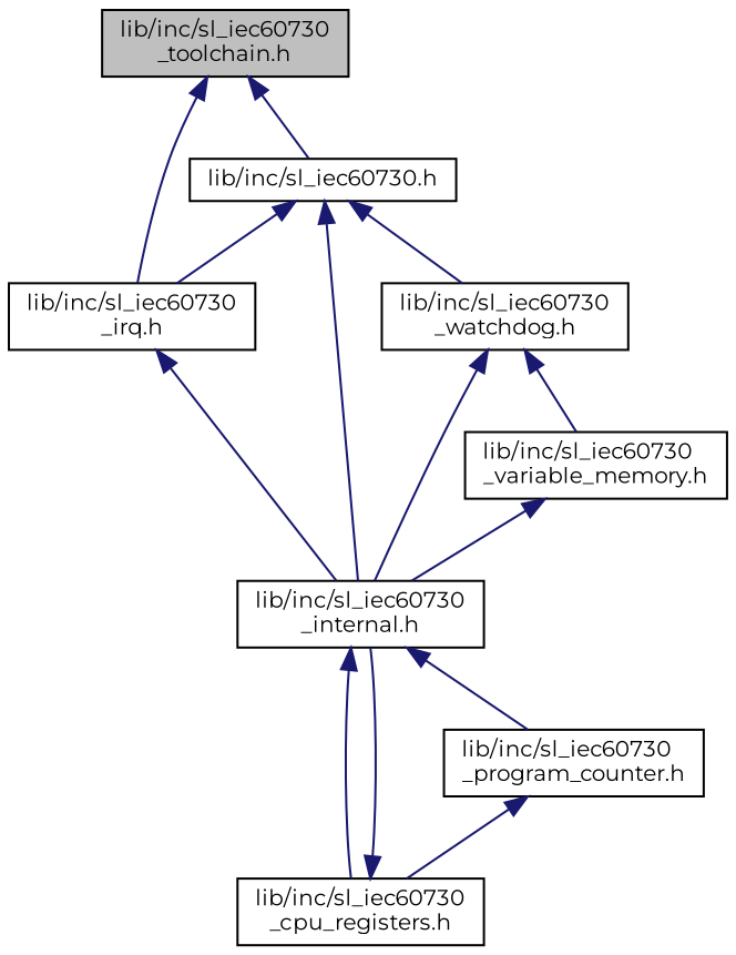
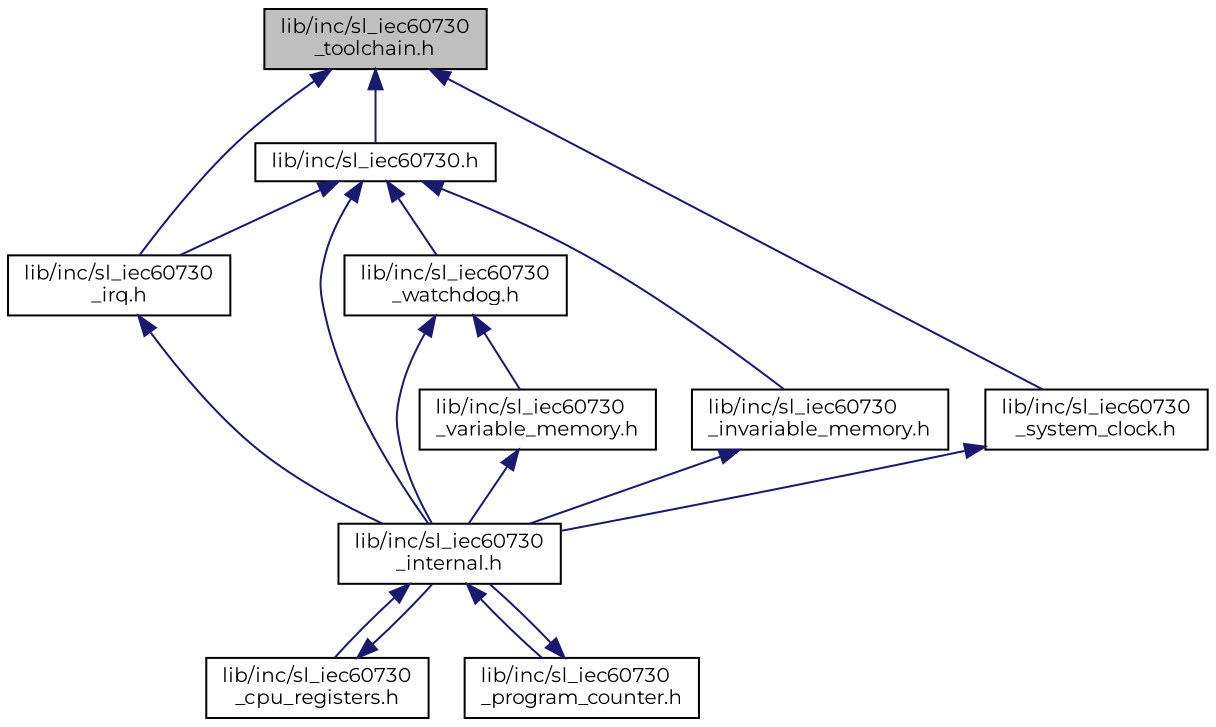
  digraph {
    fontname=Montserrat
    node [color=black fillcolor=white fontname=Montserrat fontsize=10 shape=record style=filled]
    edge [color=midnightblue dir=back fontname=Montserrat fontsize=10 labelfontname=Helvetica labelfontsize=10 style=solid]
    n1 [fillcolor=grey75 fontcolor=black height=0.2 label="lib/inc/sl_iec60730\l_toolchain.h" width=0.4]
    n2 [height=0.2 label="lib/inc/sl_iec60730.h" width=0.4]
    n3 [height=0.2 label="lib/inc/sl_iec60730\l_irq.h" width=0.4]
+   n4 [height=0.2 label="lib/inc/sl_iec60730\l_system_clock.h" width=0.4]
    n5 [height=0.2 label="lib/inc/sl_iec60730\l_internal.h" width=0.4]
    n6 [height=0.2 label="lib/inc/sl_iec60730\l_watchdog.h" width=0.4]
+   n7 [height=0.2 label="lib/inc/sl_iec60730\l_invariable_memory.h" width=0.4]
    n8 [height=0.2 label="lib/inc/sl_iec60730\l_cpu_registers.h" width=0.4]
    n9 [height=0.2 label="lib/inc/sl_iec60730\l_program_counter.h" width=0.4]
    n10 [height=0.2 label="lib/inc/sl_iec60730\l_variable_memory.h" width=0.4]
    n1 -> n2
    n1 -> n3
+   n1 -> n4
    n2 -> n3
    n2 -> n5
    n2 -> n6
+   n2 -> n7
    n3 -> n5
+   n4 -> n5
    n5 -> n8
    n5 -> n9
    n6 -> n5
    n6 -> n10
+   n7 -> n5
    n8 -> n5
-   n9 -> n8
+   n9 -> n5
    n10 -> n5
  }
